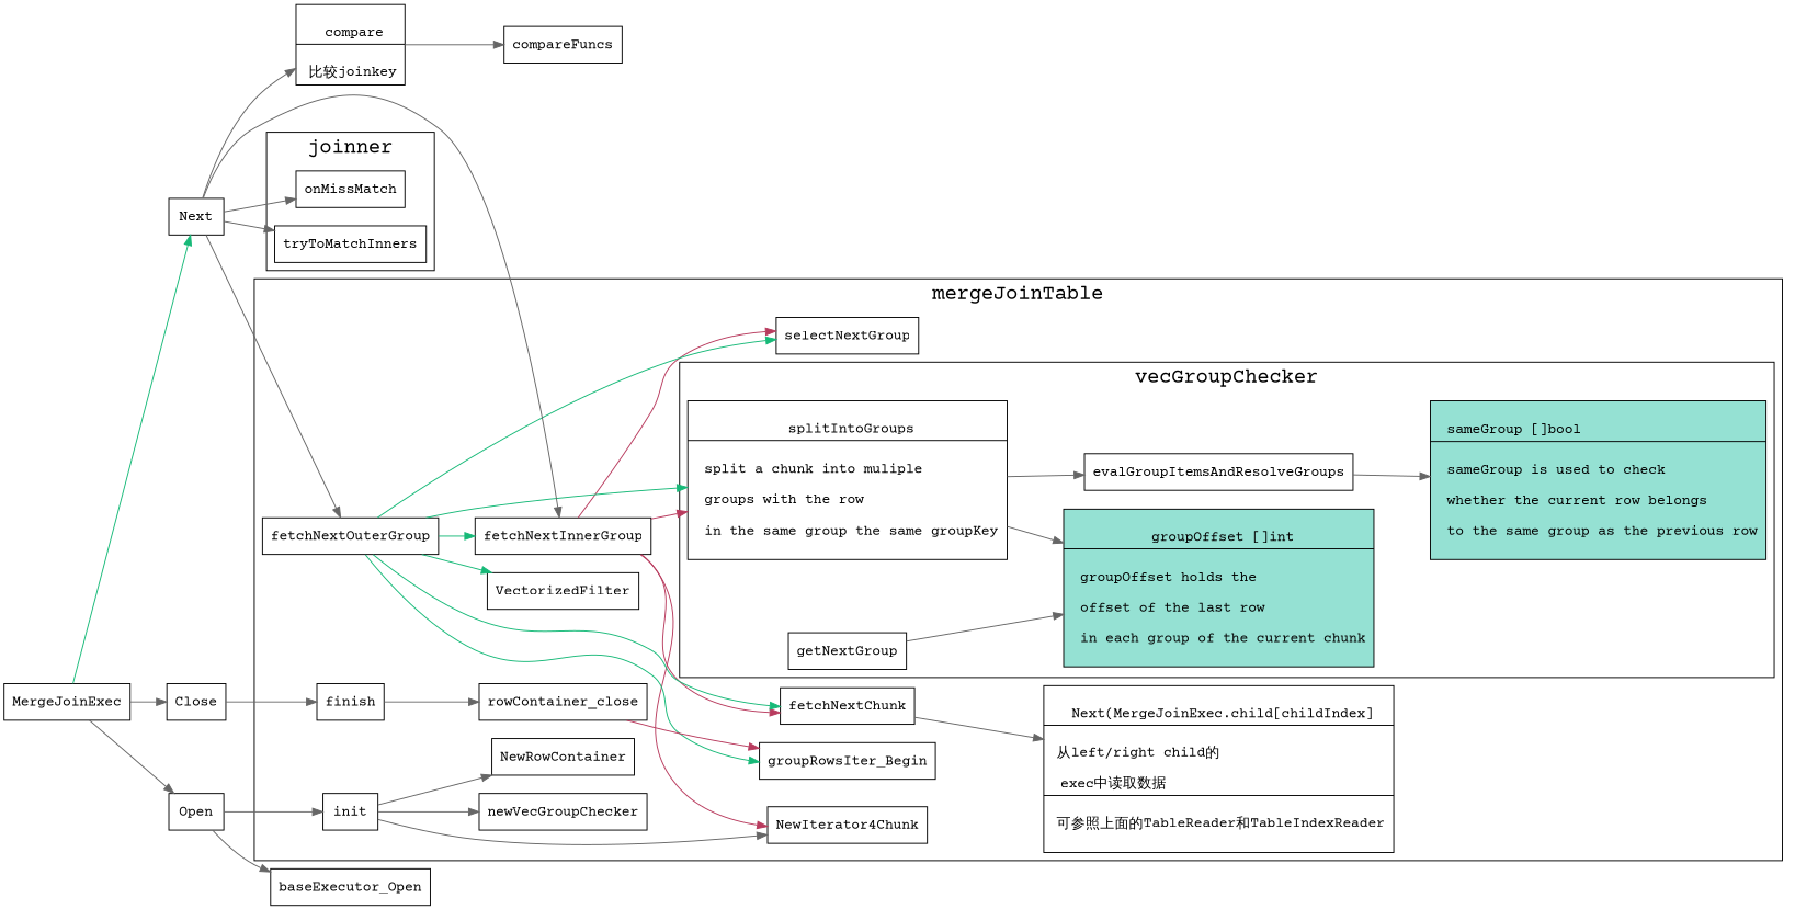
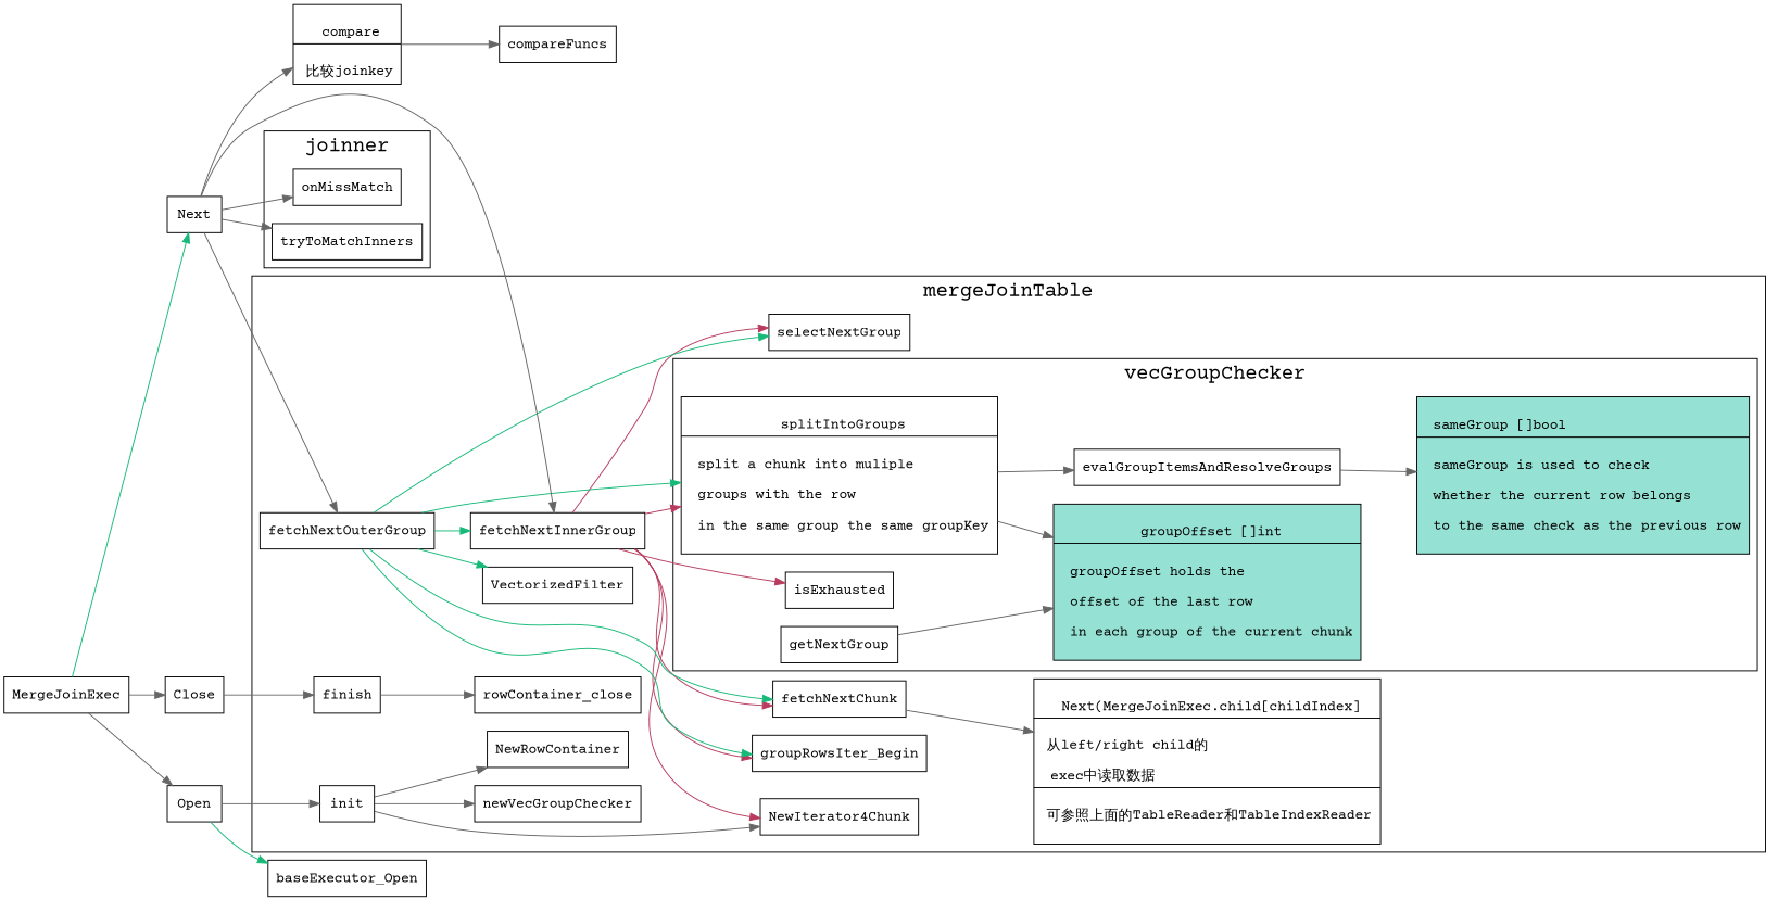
  digraph {
    fontname="Courier Prime"
    newrank=true
    rankdir=LR
    node [fontname="Courier Prime" shape=box]
    edge [color=gray40 fontname="Courier Prime"]
+   isExhausted
    n2 [label="{{\n          splitIntoGroups|\n          split a chunk into muliple\l \n          groups with the row \l\n          in the same group the same groupKey\l\n        }}" shape=record]
    evalGroupItemsAndResolveGroups
    n4 [fillcolor="#95e1d3" label="{{\n          groupOffset []int|\n            groupOffset holds the \l \n            offset of the last row \l \n            in each group of the current chunk\l\n        }}" shape=record style=filled]
-   n5 [fillcolor="#95e1d3" label="{{\n          sameGroup []bool\l|\n            sameGroup is used to check \l \n            whether the current row belongs\l \n            to the same group as the previous row\l\n        }}" shape=record style=filled]
+   n5 [fillcolor="#95e1d3" label="{{\n          sameGroup []bool\l|\n            sameGroup is used to check \l \n            whether the current row belongs\l \n            to the same check as the previous row\l\n        }}" shape=record style=filled]
    getNextGroup
    fetchNextInnerGroup
    NewIterator4Chunk
    fetchNextChunk
    selectNextGroup
    groupRowsIter_Begin
    fetchNextOuterGroup
    VectorizedFilter
    init
    newVecGroupChecker
    NewRowContainer
    finish
    rowContainer_close
    n19 [label="{{\n        Next(MergeJoinExec.child[childIndex]|\n        从left/right child的\l \n        exec中读取数据\l|\n        可参照上面的TableReader和TableIndexReader\l\n      }}" shape=record]
    onMissMatch
    tryToMatchInners
    MergeJoinExec
    Next
    Open
    Close
    n26 [label="{{\n      compare|\n      比较joinkey\n    }}" shape=record]
    baseExecutor_Open
    compareFuncs
    subgraph cluster_1 {
      fontsize=20
      label=mergeJoinTable
      fetchNextInnerGroup
      NewIterator4Chunk
      fetchNextChunk
      selectNextGroup
      groupRowsIter_Begin
      fetchNextOuterGroup
      VectorizedFilter
      init
      newVecGroupChecker
      NewRowContainer
      finish
      rowContainer_close
      n19
      subgraph cluster_2 {
        fontsize=20
        label=vecGroupChecker
+       isExhausted
        n2
        evalGroupItemsAndResolveGroups
        n4
        n5
        getNextGroup
      }
    }
    subgraph cluster_3 {
      fontsize=20
      label=joinner
      onMissMatch
      tryToMatchInners
    }
    n2 -> evalGroupItemsAndResolveGroups
    n2 -> n4
    evalGroupItemsAndResolveGroups -> n5
    getNextGroup -> n4
+   fetchNextInnerGroup -> isExhausted [color="#b83b5e"]
    fetchNextInnerGroup -> n2 [color="#b83b5e"]
    fetchNextInnerGroup -> NewIterator4Chunk [color="#b83b5e"]
    fetchNextInnerGroup -> fetchNextChunk [color="#b83b5e"]
    fetchNextInnerGroup -> selectNextGroup [color="#b83b5e"]
-   rowContainer_close -> groupRowsIter_Begin [color="#b83b5e"]
+   fetchNextInnerGroup -> groupRowsIter_Begin [color="#b83b5e"]
    fetchNextChunk -> n19
    fetchNextOuterGroup -> n2 [color="#17b978"]
    fetchNextOuterGroup -> fetchNextInnerGroup [color="#17b978"]
    fetchNextOuterGroup -> fetchNextChunk [color="#17b978"]
    fetchNextOuterGroup -> selectNextGroup [color="#17b978"]
    fetchNextOuterGroup -> groupRowsIter_Begin [color="#17b978"]
    fetchNextOuterGroup -> VectorizedFilter [color="#17b978"]
    init -> NewIterator4Chunk
    init -> newVecGroupChecker
    init -> NewRowContainer
    finish -> rowContainer_close
    MergeJoinExec -> Next [color="#17b978"]
    MergeJoinExec -> Open
    MergeJoinExec -> Close
    Next -> fetchNextInnerGroup
    Next -> fetchNextOuterGroup
    Next -> onMissMatch
    Next -> tryToMatchInners
    Next -> n26
    Open -> init
-   Open -> baseExecutor_Open
+   Open -> baseExecutor_Open [color="#17b978"]
    Close -> finish
    n26 -> compareFuncs
  }
